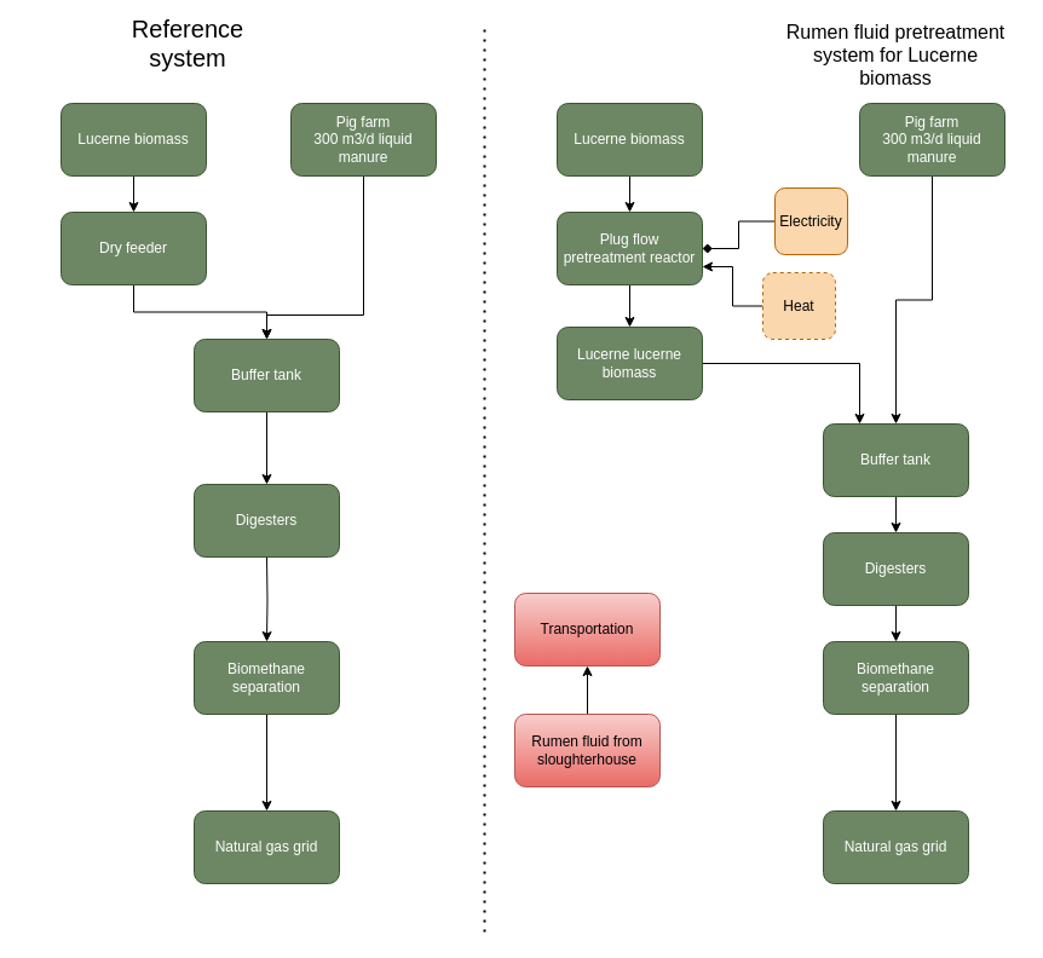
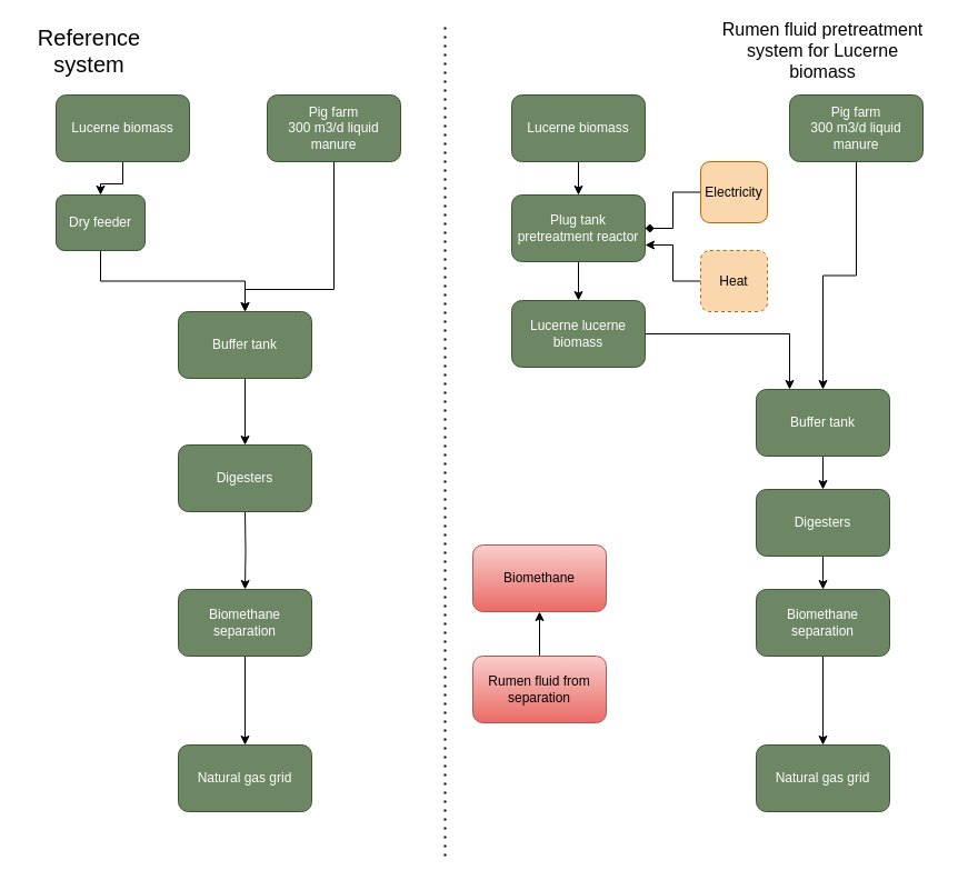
  <mxCell id="0" />
  <mxCell id="1" parent="0" />
  <mxCell id="2" value="" style="edgeStyle=orthogonalEdgeStyle;rounded=0;orthogonalLoop=1;jettySize=auto;html=1;entryX=0.5;entryY=0;entryDx=0;entryDy=0;" parent="1" source="3" target="13" edge="1"><mxGeometry relative="1" as="geometry"><mxPoint x="300" y="175" as="targetPoint" /><Array as="points"><mxPoint x="300" y="260" /><mxPoint x="220" y="260" /></Array></mxGeometry></mxCell>
  <mxCell id="3" value="Pig farm&lt;br&gt;300 m3/d liquid manure" style="rounded=1;whiteSpace=wrap;html=1;fillColor=#6d8764;fontColor=#ffffff;strokeColor=#3A5431;" parent="1" vertex="1"><mxGeometry x="240" y="85" width="120" height="60" as="geometry" /></mxCell>
  <mxCell id="4" value="" style="edgeStyle=orthogonalEdgeStyle;rounded=0;orthogonalLoop=1;jettySize=auto;html=1;" parent="1" target="7" edge="1"><mxGeometry relative="1" as="geometry"><mxPoint x="220" y="460" as="sourcePoint" /></mxGeometry></mxCell>
  <mxCell id="5" value="Digesters" style="rounded=1;whiteSpace=wrap;html=1;fillColor=#6d8764;fontColor=#ffffff;strokeColor=#3A5431;" parent="1" vertex="1"><mxGeometry x="160" y="400" width="120" height="60" as="geometry" /></mxCell>
  <mxCell id="6" value="" style="edgeStyle=orthogonalEdgeStyle;rounded=0;orthogonalLoop=1;jettySize=auto;html=1;" parent="1" source="7" target="8" edge="1"><mxGeometry relative="1" as="geometry" /></mxCell>
  <mxCell id="7" value="Biomethane separation" style="rounded=1;whiteSpace=wrap;html=1;fillColor=#6d8764;fontColor=#ffffff;strokeColor=#3A5431;" parent="1" vertex="1"><mxGeometry x="160" y="530" width="120" height="60" as="geometry" /></mxCell>
  <mxCell id="8" value="Natural gas grid" style="whiteSpace=wrap;html=1;rounded=1;fillColor=#6d8764;fontColor=#ffffff;strokeColor=#3A5431;" parent="1" vertex="1"><mxGeometry x="160" y="670" width="120" height="60" as="geometry" /></mxCell>
  <mxCell id="9" value="" style="endArrow=none;dashed=1;html=1;dashPattern=1 3;strokeWidth=2;rounded=0;" parent="1" edge="1"><mxGeometry width="50" height="50" relative="1" as="geometry"><mxPoint x="400" y="770" as="sourcePoint" /><mxPoint x="400" y="20" as="targetPoint" /></mxGeometry></mxCell>
- <mxCell id="10" value="Reference system" style="text;html=1;strokeColor=none;fillColor=none;align=center;verticalAlign=middle;whiteSpace=wrap;rounded=0;fontSize=20;" parent="1" vertex="1"><mxGeometry x="95" y="20" width="120" height="30" as="geometry" /></mxCell>
+ <mxCell id="10" value="Reference system" style="text;html=1;strokeColor=none;fillColor=none;align=center;verticalAlign=middle;whiteSpace=wrap;rounded=0;fontSize=20;" parent="1" vertex="1"><mxGeometry x="20" y="30" width="120" height="30" as="geometry" /></mxCell>
  <mxCell id="11" value="Rumen fluid pretreatment system for Lucerne biomass&lt;br style=&quot;font-size: 16px;&quot;&gt;" style="text;html=1;strokeColor=none;fillColor=none;align=center;verticalAlign=middle;whiteSpace=wrap;rounded=0;fontSize=16;" parent="1" vertex="1"><mxGeometry x="640" y="30" width="200" height="30" as="geometry" /></mxCell>
  <mxCell id="12" value="" style="edgeStyle=orthogonalEdgeStyle;rounded=0;orthogonalLoop=1;jettySize=auto;html=1;" parent="1" source="13" target="5" edge="1"><mxGeometry relative="1" as="geometry" /></mxCell>
  <mxCell id="13" value="Buffer tank" style="rounded=1;whiteSpace=wrap;html=1;fillColor=#6d8764;fontColor=#ffffff;strokeColor=#3A5431;" parent="1" vertex="1"><mxGeometry x="160" y="280" width="120" height="60" as="geometry" /></mxCell>
  <mxCell id="14" value="" style="edgeStyle=orthogonalEdgeStyle;rounded=0;orthogonalLoop=1;jettySize=auto;html=1;" parent="1" source="15" target="17" edge="1"><mxGeometry relative="1" as="geometry" /></mxCell>
  <mxCell id="15" value="Lucerne biomass" style="rounded=1;whiteSpace=wrap;html=1;fillColor=#6d8764;fontColor=#ffffff;strokeColor=#3A5431;" parent="1" vertex="1"><mxGeometry x="50" y="85" width="120" height="60" as="geometry" /></mxCell>
  <mxCell id="16" style="edgeStyle=orthogonalEdgeStyle;rounded=0;orthogonalLoop=1;jettySize=auto;html=1;exitX=0.5;exitY=1;exitDx=0;exitDy=0;entryX=0.5;entryY=0;entryDx=0;entryDy=0;" parent="1" source="17" target="13" edge="1"><mxGeometry relative="1" as="geometry" /></mxCell>
- <mxCell id="17" value="Dry feeder" style="whiteSpace=wrap;html=1;fillColor=#6d8764;strokeColor=#3A5431;fontColor=#ffffff;rounded=1;" parent="1" vertex="1"><mxGeometry x="50" y="175" width="120" height="60" as="geometry" /></mxCell>
+ <mxCell id="17" value="Dry feeder" style="whiteSpace=wrap;html=1;fillColor=#6d8764;strokeColor=#3A5431;fontColor=#ffffff;rounded=1;" parent="1" vertex="1"><mxGeometry x="50" y="175" width="80" height="50" as="geometry" /></mxCell>
  <mxCell id="18" style="edgeStyle=orthogonalEdgeStyle;rounded=0;orthogonalLoop=1;jettySize=auto;html=1;exitX=0.5;exitY=1;exitDx=0;exitDy=0;" parent="1" source="19" target="26" edge="1"><mxGeometry relative="1" as="geometry" /></mxCell>
  <mxCell id="19" value="Pig farm&lt;br&gt;300 m3/d liquid manure" style="rounded=1;whiteSpace=wrap;html=1;fillColor=#6d8764;fontColor=#ffffff;strokeColor=#3A5431;" parent="1" vertex="1"><mxGeometry x="710" y="85" width="120" height="60" as="geometry" /></mxCell>
  <mxCell id="20" value="" style="edgeStyle=orthogonalEdgeStyle;rounded=0;orthogonalLoop=1;jettySize=auto;html=1;" parent="1" source="21" target="23" edge="1"><mxGeometry relative="1" as="geometry" /></mxCell>
  <mxCell id="21" value="Digesters" style="rounded=1;whiteSpace=wrap;html=1;fillColor=#6d8764;fontColor=#ffffff;strokeColor=#3A5431;" parent="1" vertex="1"><mxGeometry x="680" y="440" width="120" height="60" as="geometry" /></mxCell>
  <mxCell id="22" value="" style="edgeStyle=orthogonalEdgeStyle;rounded=0;orthogonalLoop=1;jettySize=auto;html=1;" parent="1" source="23" target="24" edge="1"><mxGeometry relative="1" as="geometry" /></mxCell>
  <mxCell id="23" value="Biomethane separation" style="rounded=1;whiteSpace=wrap;html=1;fillColor=#6d8764;fontColor=#ffffff;strokeColor=#3A5431;" parent="1" vertex="1"><mxGeometry x="680" y="530" width="120" height="60" as="geometry" /></mxCell>
  <mxCell id="24" value="Natural gas grid" style="whiteSpace=wrap;html=1;rounded=1;fillColor=#6d8764;fontColor=#ffffff;strokeColor=#3A5431;" parent="1" vertex="1"><mxGeometry x="680" y="670" width="120" height="60" as="geometry" /></mxCell>
  <mxCell id="25" value="" style="edgeStyle=orthogonalEdgeStyle;rounded=0;orthogonalLoop=1;jettySize=auto;html=1;" parent="1" source="26" target="21" edge="1"><mxGeometry relative="1" as="geometry" /></mxCell>
  <mxCell id="26" value="Buffer tank" style="rounded=1;whiteSpace=wrap;html=1;fillColor=#6d8764;fontColor=#ffffff;strokeColor=#3A5431;" parent="1" vertex="1"><mxGeometry x="680" y="350" width="120" height="60" as="geometry" /></mxCell>
  <mxCell id="27" value="" style="edgeStyle=orthogonalEdgeStyle;rounded=0;orthogonalLoop=1;jettySize=auto;html=1;" parent="1" source="28" target="30" edge="1"><mxGeometry relative="1" as="geometry" /></mxCell>
  <mxCell id="28" value="Lucerne biomass" style="rounded=1;whiteSpace=wrap;html=1;fillColor=#6d8764;fontColor=#ffffff;strokeColor=#3A5431;" parent="1" vertex="1"><mxGeometry x="460" y="85" width="120" height="60" as="geometry" /></mxCell>
  <mxCell id="29" value="" style="edgeStyle=orthogonalEdgeStyle;rounded=0;orthogonalLoop=1;jettySize=auto;html=1;" parent="1" source="30" target="32" edge="1"><mxGeometry relative="1" as="geometry" /></mxCell>
- <mxCell id="30" value="Plug flow pretreatment reactor" style="whiteSpace=wrap;html=1;fillColor=#6d8764;strokeColor=#3A5431;fontColor=#ffffff;rounded=1;" parent="1" vertex="1"><mxGeometry x="460" y="175" width="120" height="60" as="geometry" /></mxCell>
+ <mxCell id="30" value="Plug tank pretreatment reactor" style="whiteSpace=wrap;html=1;fillColor=#6d8764;strokeColor=#3A5431;fontColor=#ffffff;rounded=1;" parent="1" vertex="1"><mxGeometry x="460" y="175" width="120" height="60" as="geometry" /></mxCell>
  <mxCell id="31" style="edgeStyle=orthogonalEdgeStyle;rounded=0;orthogonalLoop=1;jettySize=auto;html=1;entryX=0.25;entryY=0;entryDx=0;entryDy=0;" parent="1" source="32" target="26" edge="1"><mxGeometry relative="1" as="geometry" /></mxCell>
  <mxCell id="32" value="Lucerne lucerne biomass" style="whiteSpace=wrap;html=1;fillColor=#6d8764;strokeColor=#3A5431;fontColor=#ffffff;rounded=1;" parent="1" vertex="1"><mxGeometry x="460" y="270" width="120" height="60" as="geometry" /></mxCell>
  <mxCell id="33" value="" style="edgeStyle=orthogonalEdgeStyle;rounded=0;orthogonalLoop=1;jettySize=auto;html=1;endArrow=diamond;" parent="1" source="34" target="30" edge="1"><mxGeometry relative="1" as="geometry" /></mxCell>
- <mxCell id="34" value="Electricity" style="whiteSpace=wrap;html=1;fillColor=#fad7ac;strokeColor=#b46504;rounded=1;" parent="1" vertex="1"><mxGeometry x="640" y="155" width="60" height="55" as="geometry" /></mxCell>
+ <mxCell id="34" value="Electricity" style="whiteSpace=wrap;html=1;fillColor=#fad7ac;strokeColor=#b46504;rounded=1;" parent="1" vertex="1"><mxGeometry x="630" y="145" width="60" height="55" as="geometry" /></mxCell>
  <mxCell id="35" style="edgeStyle=orthogonalEdgeStyle;rounded=0;orthogonalLoop=1;jettySize=auto;html=1;entryX=1;entryY=0.75;entryDx=0;entryDy=0;" parent="1" source="36" target="30" edge="1"><mxGeometry relative="1" as="geometry" /></mxCell>
  <mxCell id="36" value="Heat" style="whiteSpace=wrap;html=1;fillColor=#fad7ac;strokeColor=#b46504;rounded=1;dashed=1;" parent="1" vertex="1"><mxGeometry x="630" y="225" width="60" height="55" as="geometry" /></mxCell>
- <mxCell id="37" value="Transportation" style="rounded=1;whiteSpace=wrap;html=1;fillColor=#f8cecc;gradientColor=#ea6b66;strokeColor=#b85450;" parent="1" vertex="1"><mxGeometry x="425" y="490" width="120" height="60" as="geometry" /></mxCell>
+ <mxCell id="37" value="Biomethane" style="rounded=1;whiteSpace=wrap;html=1;fillColor=#f8cecc;gradientColor=#ea6b66;strokeColor=#b85450;" parent="1" vertex="1"><mxGeometry x="425" y="490" width="120" height="60" as="geometry" /></mxCell>
  <mxCell id="38" value="" style="edgeStyle=orthogonalEdgeStyle;rounded=0;orthogonalLoop=1;jettySize=auto;html=1;" parent="1" source="39" target="37" edge="1"><mxGeometry relative="1" as="geometry" /></mxCell>
- <mxCell id="39" value="Rumen fluid from sloughterhouse" style="rounded=1;whiteSpace=wrap;html=1;fillColor=#f8cecc;gradientColor=#ea6b66;strokeColor=#b85450;" parent="1" vertex="1"><mxGeometry x="425" y="590" width="120" height="60" as="geometry" /></mxCell>
+ <mxCell id="39" value="Rumen fluid from separation" style="rounded=1;whiteSpace=wrap;html=1;fillColor=#f8cecc;gradientColor=#ea6b66;strokeColor=#b85450;" parent="1" vertex="1"><mxGeometry x="425" y="590" width="120" height="60" as="geometry" /></mxCell>
